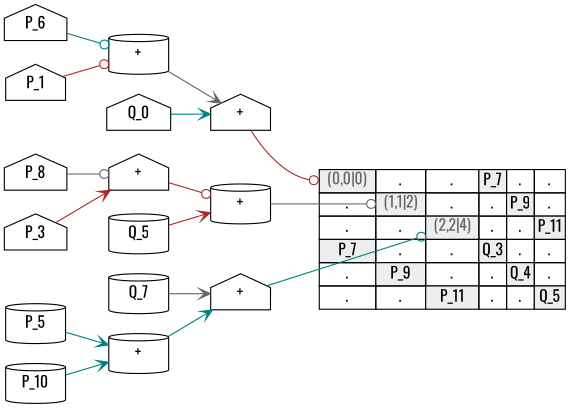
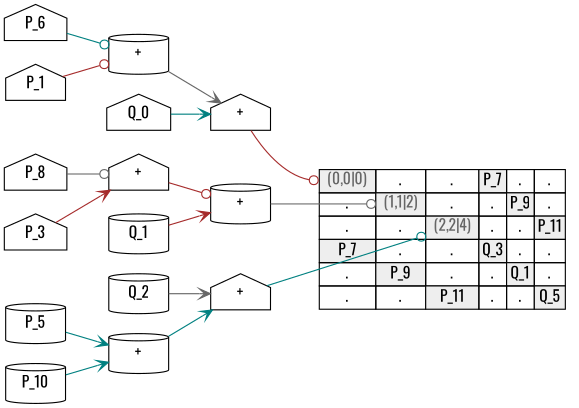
  digraph {
    fontname=Oswald
    rankdir=LR
    node [fontname=Oswald shape=house style=solid]
    edge [arrowhead=vee color=teal fontname=Oswald]
    n1 [label="+" style=""]
-   n2 [label=<<TABLE BORDER="0" CELLBORDER="1" CELLSPACING="0"><TR><TD PORT='f0' BGCOLOR='#eeeeee'> <font color='#666666'>(0,0|0)</font> </TD><TD>.</TD><TD>.</TD><TD BGCOLOR='#eeeeee'>P_7</TD><TD>.</TD><TD>.</TD></TR><TR><TD>.</TD><TD PORT='f2' BGCOLOR='#eeeeee'> <font color='#666666'>(1,1|2)</font> </TD><TD>.</TD><TD>.</TD><TD BGCOLOR='#eeeeee'>P_9</TD><TD>.</TD></TR><TR><TD>.</TD><TD>.</TD><TD PORT='f4' BGCOLOR='#eeeeee'> <font color='#666666'>(2,2|4)</font> </TD><TD>.</TD><TD>.</TD><TD BGCOLOR='#eeeeee'>P_11</TD></TR><TR><TD BGCOLOR='#eeeeee'>P_7</TD><TD>.</TD><TD>.</TD><TD BGCOLOR='#eeeeee'>Q_3</TD><TD>.</TD><TD>.</TD></TR><TR><TD>.</TD><TD BGCOLOR='#eeeeee'>P_9</TD><TD>.</TD><TD>.</TD><TD BGCOLOR='#eeeeee'>Q_4</TD><TD>.</TD></TR><TR><TD>.</TD><TD>.</TD><TD BGCOLOR='#eeeeee'>P_11</TD><TD>.</TD><TD>.</TD><TD BGCOLOR='#eeeeee'>Q_5</TD></TR></TABLE>> shape=plaintext style=""]
+   n2 [label=<<TABLE BORDER="0" CELLBORDER="1" CELLSPACING="0"><TR><TD PORT='f0' BGCOLOR='#eeeeee'> <font color='#666666'>(0,0|0)</font> </TD><TD>.</TD><TD>.</TD><TD BGCOLOR='#eeeeee'>P_7</TD><TD>.</TD><TD>.</TD></TR><TR><TD>.</TD><TD PORT='f2' BGCOLOR='#eeeeee'> <font color='#666666'>(1,1|2)</font> </TD><TD>.</TD><TD>.</TD><TD BGCOLOR='#eeeeee'>P_9</TD><TD>.</TD></TR><TR><TD>.</TD><TD>.</TD><TD PORT='f4' BGCOLOR='#eeeeee'> <font color='#666666'>(2,2|4)</font> </TD><TD>.</TD><TD>.</TD><TD BGCOLOR='#eeeeee'>P_11</TD></TR><TR><TD BGCOLOR='#eeeeee'>P_7</TD><TD>.</TD><TD>.</TD><TD BGCOLOR='#eeeeee'>Q_3</TD><TD>.</TD><TD>.</TD></TR><TR><TD>.</TD><TD BGCOLOR='#eeeeee'>P_9</TD><TD>.</TD><TD>.</TD><TD BGCOLOR='#eeeeee'>Q_1</TD><TD>.</TD></TR><TR><TD>.</TD><TD>.</TD><TD BGCOLOR='#eeeeee'>P_11</TD><TD>.</TD><TD>.</TD><TD BGCOLOR='#eeeeee'>Q_5</TD></TR></TABLE>> shape=plaintext style=""]
    n3 [label="+" shape=cylinder style=""]
    n4 [label="+" style=""]
    n5 [label="+" shape=cylinder style=""]
    n6 [label=Q_0]
    n7 [label="+" style=""]
-   n8 [label=Q_5 shape=cylinder]
+   n8 [label=Q_1 shape=cylinder]
    n9 [label=P_6]
    n10 [label=P_8]
-   n11 [label=Q_7 shape=cylinder]
+   n11 [label=Q_2 shape=cylinder]
    n12 [label="+" shape=cylinder style=""]
    n13 [label=P_5 shape=cylinder]
    n14 [label=P_10 shape=cylinder]
    n15 [label=P_1]
    n16 [label=P_3]
    n1 -> n2 [arrowhead=odot color=brown headport=f0]
    n3 -> n2 [arrowhead=odot color=gray40 headport=f2]
    n4 -> n2 [arrowhead=odot headport=f4]
    n5 -> n1 [color=gray40]
    n6 -> n1
    n7 -> n3 [arrowhead=odot color=brown]
    n8 -> n3 [color=brown]
    n9 -> n5 [arrowhead=odot]
    n10 -> n7 [arrowhead=odot color=gray40]
    n11 -> n4 [color=gray40]
    n12 -> n4
    n13 -> n12
    n14 -> n12
    n15 -> n5 [arrowhead=odot color=brown]
    n16 -> n7 [color=brown]
  }
